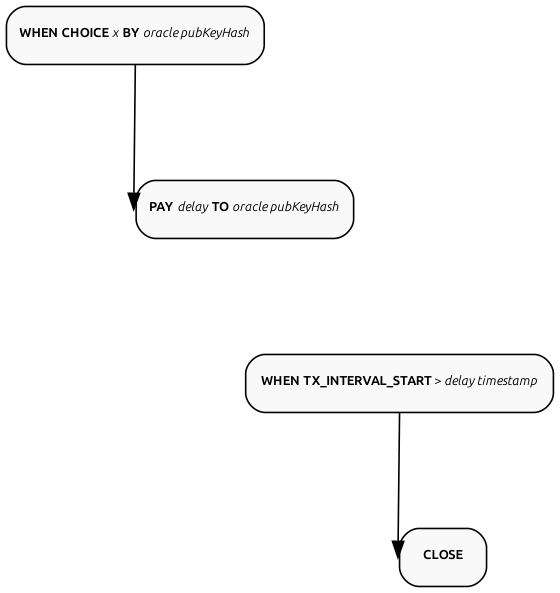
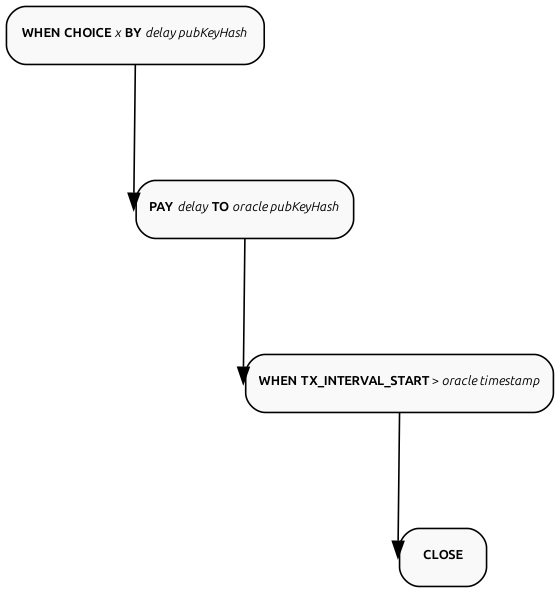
  digraph {
    fontname=Ubuntu
    nodesep=0.8
    rankdir=TD
    ranksep=1
    splines=line
    node [color="#aaa" fillcolor="#f9f9f9" fontname=Ubuntu fontsize="8pt" shape=rect style="filled, rounded"]
    edge [color="#aaa" fontname=Ubuntu fontsize="8pt" headport=w tailport=s]
-   n1 [label=<<b>WHEN CHOICE</b> <i>x</i> <b>BY</b> <i>oracle pubKeyHash</i>>]
+   n1 [label=<<b>WHEN CHOICE</b> <i>x</i> <b>BY</b> <i>delay pubKeyHash</i>>]
    n2 [label=<<b>PAY </b><i>delay</i> <b>TO</b> <i>oracle pubKeyHash</i>>]
-   n3 [label=<<b>WHEN TX_INTERVAL_START</b> &gt; <i>delay timestamp</i>>]
+   n3 [label=<<b>WHEN TX_INTERVAL_START</b> &gt; <i>oracle timestamp</i>>]
    n4 [label=<<b>CLOSE</b>>]
    n1 -> n2
+   n2 -> n3
    n3 -> n4
  }
